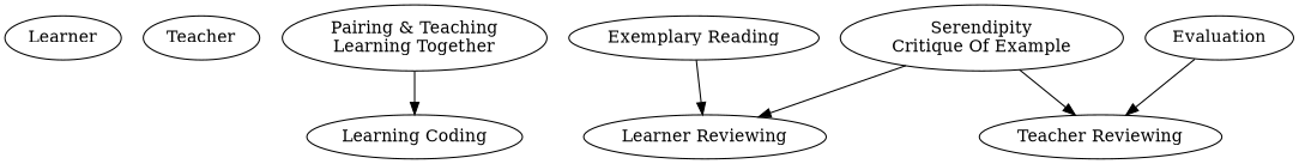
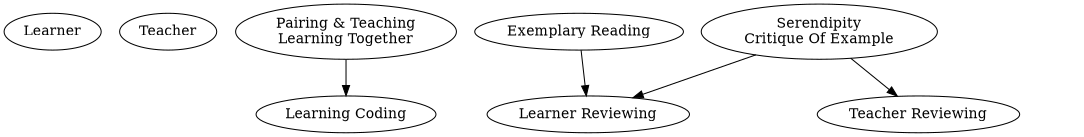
  digraph {
    n1 [label=Learner]
    n2 [label=Teacher]
    n3 [label="Learning Coding"]
    n4 [label="Learner Reviewing"]
    n5 [label="Teacher Reviewing"]
    n6 [label="Pairing & Teaching\nLearning Together"]
-   n7 [label=Evaluation]
    n8 [label="Exemplary Reading"]
    n9 [label="Serendipity\nCritique Of Example"]
    n6 -> n3
-   n7 -> n5
    n8 -> n4
    n9 -> n4
    n9 -> n5
  }
